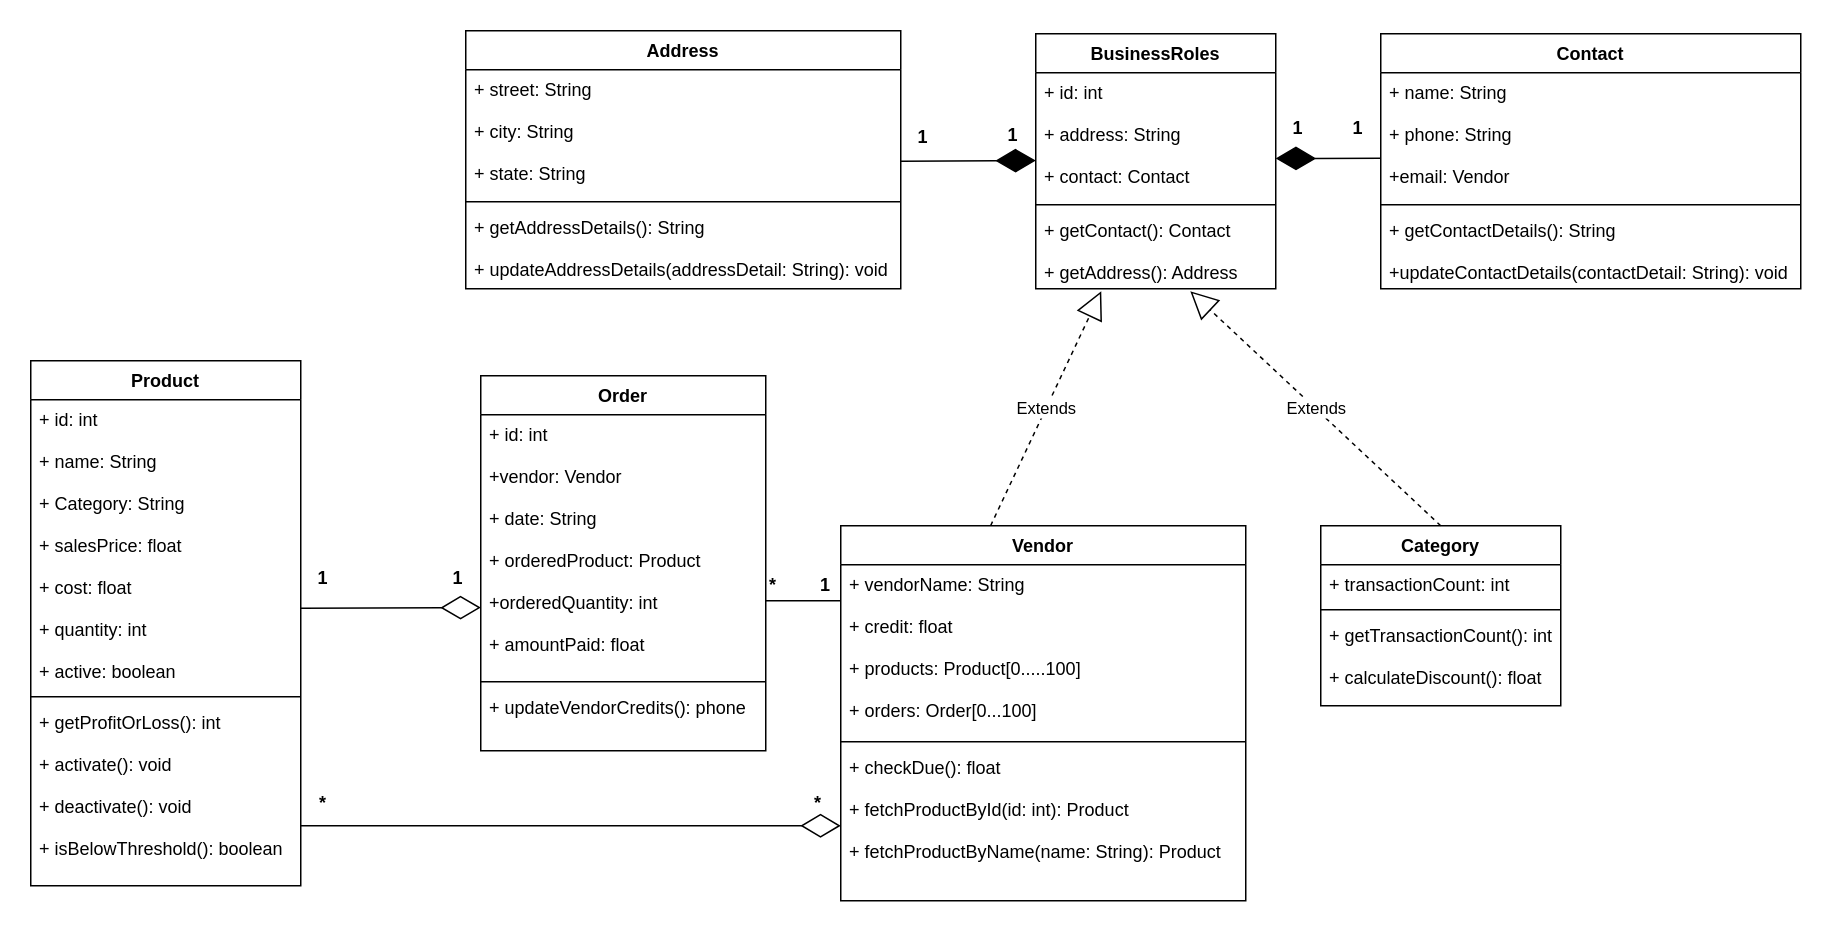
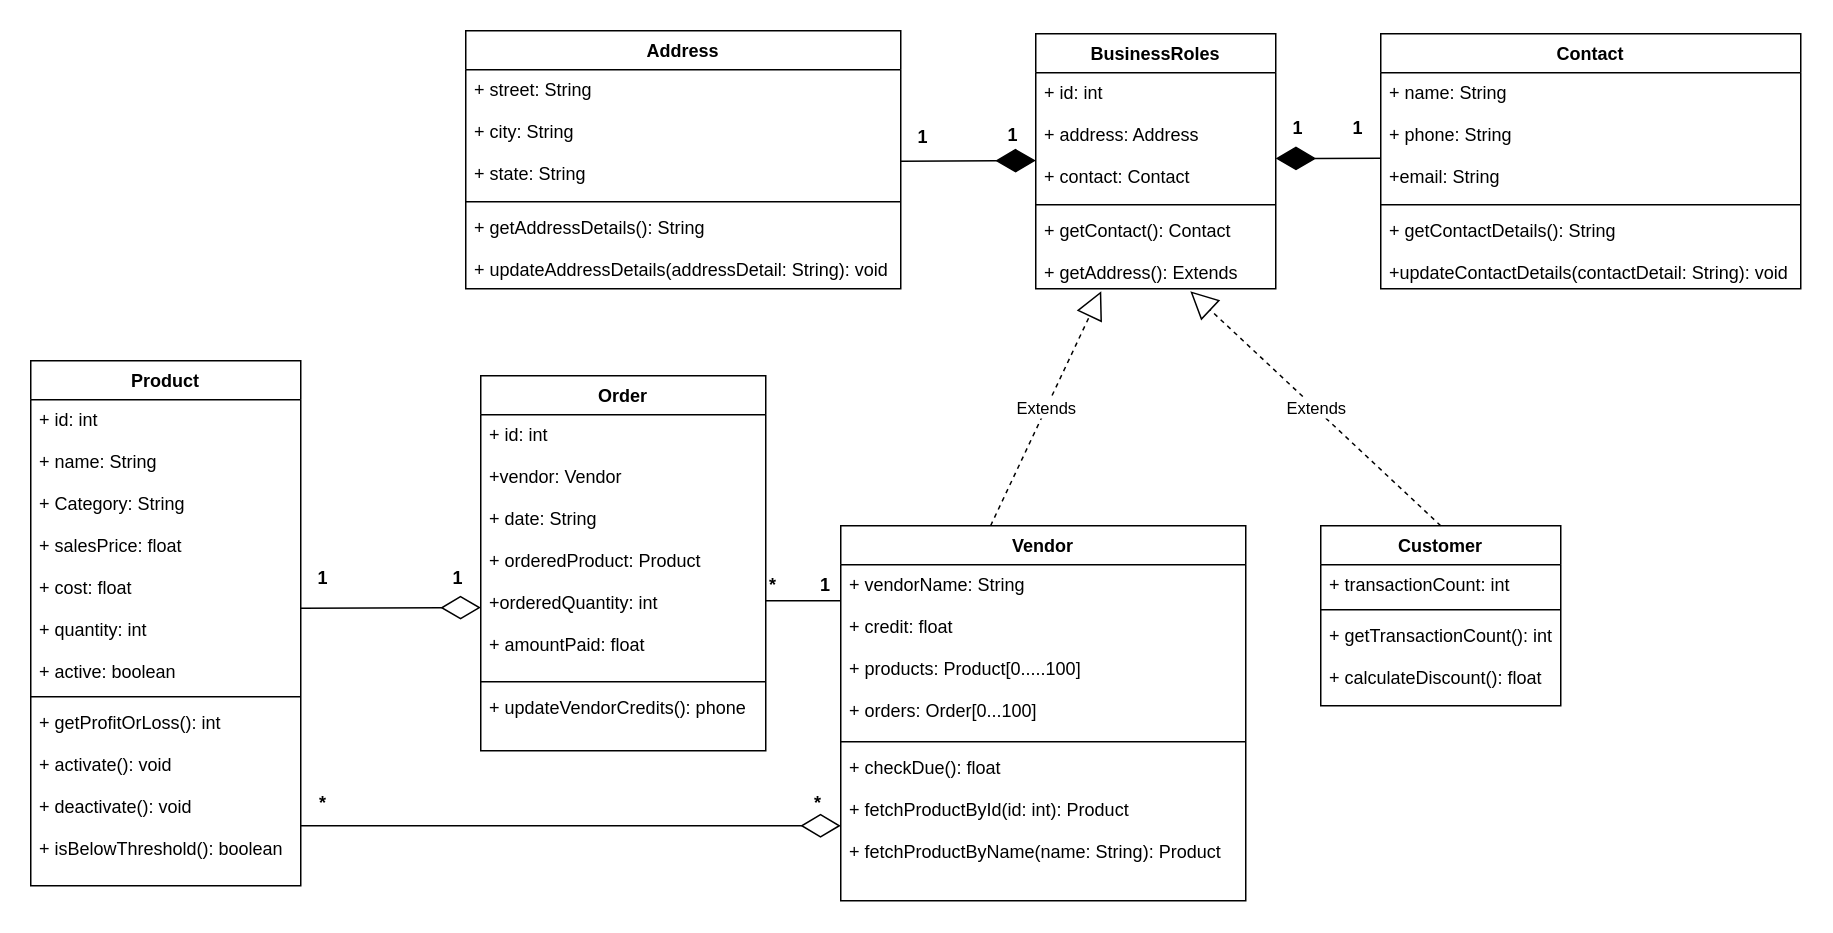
  <mxCell id="0" />
  <mxCell id="1" parent="0" />
  <mxCell id="2" value="Product" style="swimlane;fontStyle=1;align=center;verticalAlign=top;childLayout=stackLayout;horizontal=1;startSize=26;horizontalStack=0;resizeParent=1;resizeParentMax=0;resizeLast=0;collapsible=1;marginBottom=0;hachureGap=4;pointerEvents=0;" vertex="1" parent="1"><mxGeometry x="20" y="240" width="180" height="350" as="geometry" /></mxCell>
  <mxCell id="3" value="+ id: int&#10;&#10;+ name: String&#10;&#10;+ Category: String&#10;&#10;+ salesPrice: float&#10;&#10;+ cost: float&#10;&#10;+ quantity: int&#10;&#10;+ active: boolean" style="text;strokeColor=none;fillColor=none;align=left;verticalAlign=top;spacingLeft=4;spacingRight=4;overflow=hidden;rotatable=0;points=[[0,0.5],[1,0.5]];portConstraint=eastwest;" vertex="1" parent="2"><mxGeometry y="26" width="180" height="194" as="geometry" /></mxCell>
  <mxCell id="4" value="" style="line;strokeWidth=1;fillColor=none;align=left;verticalAlign=middle;spacingTop=-1;spacingLeft=3;spacingRight=3;rotatable=0;labelPosition=right;points=[];portConstraint=eastwest;" vertex="1" parent="2"><mxGeometry y="220" width="180" height="8" as="geometry" /></mxCell>
  <mxCell id="5" value="+ getProfitOrLoss(): int&#10;&#10;+ activate(): void&#10;&#10;+ deactivate(): void&#10;&#10;+ isBelowThreshold(): boolean" style="text;strokeColor=none;fillColor=none;align=left;verticalAlign=top;spacingLeft=4;spacingRight=4;overflow=hidden;rotatable=0;points=[[0,0.5],[1,0.5]];portConstraint=eastwest;" vertex="1" parent="2"><mxGeometry y="228" width="180" height="122" as="geometry" /></mxCell>
  <mxCell id="6" value="Address" style="swimlane;fontStyle=1;align=center;verticalAlign=top;childLayout=stackLayout;horizontal=1;startSize=26;horizontalStack=0;resizeParent=1;resizeParentMax=0;resizeLast=0;collapsible=1;marginBottom=0;hachureGap=4;pointerEvents=0;" vertex="1" parent="1"><mxGeometry x="310" y="20" width="290" height="172" as="geometry" /></mxCell>
  <mxCell id="7" value="+ street: String&#10;&#10;+ city: String&#10;&#10;+ state: String" style="text;strokeColor=none;fillColor=none;align=left;verticalAlign=top;spacingLeft=4;spacingRight=4;overflow=hidden;rotatable=0;points=[[0,0.5],[1,0.5]];portConstraint=eastwest;" vertex="1" parent="6"><mxGeometry y="26" width="290" height="84" as="geometry" /></mxCell>
  <mxCell id="8" value="" style="line;strokeWidth=1;fillColor=none;align=left;verticalAlign=middle;spacingTop=-1;spacingLeft=3;spacingRight=3;rotatable=0;labelPosition=right;points=[];portConstraint=eastwest;" vertex="1" parent="6"><mxGeometry y="110" width="290" height="8" as="geometry" /></mxCell>
  <mxCell id="9" value="+ getAddressDetails(): String&#10;&#10;+ updateAddressDetails(addressDetail: String): void" style="text;strokeColor=none;fillColor=none;align=left;verticalAlign=top;spacingLeft=4;spacingRight=4;overflow=hidden;rotatable=0;points=[[0,0.5],[1,0.5]];portConstraint=eastwest;" vertex="1" parent="6"><mxGeometry y="118" width="290" height="54" as="geometry" /></mxCell>
  <mxCell id="10" value="BusinessRoles" style="swimlane;fontStyle=1;align=center;verticalAlign=top;childLayout=stackLayout;horizontal=1;startSize=26;horizontalStack=0;resizeParent=1;resizeParentMax=0;resizeLast=0;collapsible=1;marginBottom=0;hachureGap=4;pointerEvents=0;" vertex="1" parent="1"><mxGeometry x="690" y="22" width="160" height="170" as="geometry" /></mxCell>
- <mxCell id="11" value="+ id: int&#10;&#10;+ address: String&#10;&#10;+ contact: Contact" style="text;strokeColor=none;fillColor=none;align=left;verticalAlign=top;spacingLeft=4;spacingRight=4;overflow=hidden;rotatable=0;points=[[0,0.5],[1,0.5]];portConstraint=eastwest;" vertex="1" parent="10"><mxGeometry y="26" width="160" height="84" as="geometry" /></mxCell>
+ <mxCell id="11" value="+ id: int&#10;&#10;+ address: Address&#10;&#10;+ contact: Contact" style="text;strokeColor=none;fillColor=none;align=left;verticalAlign=top;spacingLeft=4;spacingRight=4;overflow=hidden;rotatable=0;points=[[0,0.5],[1,0.5]];portConstraint=eastwest;" vertex="1" parent="10"><mxGeometry y="26" width="160" height="84" as="geometry" /></mxCell>
  <mxCell id="12" value="" style="line;strokeWidth=1;fillColor=none;align=left;verticalAlign=middle;spacingTop=-1;spacingLeft=3;spacingRight=3;rotatable=0;labelPosition=right;points=[];portConstraint=eastwest;" vertex="1" parent="10"><mxGeometry y="110" width="160" height="8" as="geometry" /></mxCell>
- <mxCell id="13" value="+ getContact(): Contact&#10;&#10;+ getAddress(): Address" style="text;strokeColor=none;fillColor=none;align=left;verticalAlign=top;spacingLeft=4;spacingRight=4;overflow=hidden;rotatable=0;points=[[0,0.5],[1,0.5]];portConstraint=eastwest;" vertex="1" parent="10"><mxGeometry y="118" width="160" height="52" as="geometry" /></mxCell>
+ <mxCell id="13" value="+ getContact(): Contact&#10;&#10;+ getAddress(): Extends" style="text;strokeColor=none;fillColor=none;align=left;verticalAlign=top;spacingLeft=4;spacingRight=4;overflow=hidden;rotatable=0;points=[[0,0.5],[1,0.5]];portConstraint=eastwest;" vertex="1" parent="10"><mxGeometry y="118" width="160" height="52" as="geometry" /></mxCell>
  <mxCell id="14" value="Contact" style="swimlane;fontStyle=1;align=center;verticalAlign=top;childLayout=stackLayout;horizontal=1;startSize=26;horizontalStack=0;resizeParent=1;resizeParentMax=0;resizeLast=0;collapsible=1;marginBottom=0;hachureGap=4;pointerEvents=0;" vertex="1" parent="1"><mxGeometry x="920" y="22" width="280" height="170" as="geometry" /></mxCell>
- <mxCell id="15" value="+ name: String&#10;&#10;+ phone: String&#10;&#10;+email: Vendor" style="text;strokeColor=none;fillColor=none;align=left;verticalAlign=top;spacingLeft=4;spacingRight=4;overflow=hidden;rotatable=0;points=[[0,0.5],[1,0.5]];portConstraint=eastwest;" vertex="1" parent="14"><mxGeometry y="26" width="280" height="84" as="geometry" /></mxCell>
+ <mxCell id="15" value="+ name: String&#10;&#10;+ phone: String&#10;&#10;+email: String" style="text;strokeColor=none;fillColor=none;align=left;verticalAlign=top;spacingLeft=4;spacingRight=4;overflow=hidden;rotatable=0;points=[[0,0.5],[1,0.5]];portConstraint=eastwest;" vertex="1" parent="14"><mxGeometry y="26" width="280" height="84" as="geometry" /></mxCell>
  <mxCell id="16" value="" style="line;strokeWidth=1;fillColor=none;align=left;verticalAlign=middle;spacingTop=-1;spacingLeft=3;spacingRight=3;rotatable=0;labelPosition=right;points=[];portConstraint=eastwest;" vertex="1" parent="14"><mxGeometry y="110" width="280" height="8" as="geometry" /></mxCell>
  <mxCell id="17" value="+ getContactDetails(): String&#10;&#10;+updateContactDetails(contactDetail: String): void" style="text;strokeColor=none;fillColor=none;align=left;verticalAlign=top;spacingLeft=4;spacingRight=4;overflow=hidden;rotatable=0;points=[[0,0.5],[1,0.5]];portConstraint=eastwest;" vertex="1" parent="14"><mxGeometry y="118" width="280" height="52" as="geometry" /></mxCell>
  <mxCell id="18" value="Order" style="swimlane;fontStyle=1;align=center;verticalAlign=top;childLayout=stackLayout;horizontal=1;startSize=26;horizontalStack=0;resizeParent=1;resizeParentMax=0;resizeLast=0;collapsible=1;marginBottom=0;hachureGap=4;pointerEvents=0;" vertex="1" parent="1"><mxGeometry x="320" y="250" width="190" height="250" as="geometry" /></mxCell>
  <mxCell id="19" value="+ id: int&#10;&#10;+vendor: Vendor&#10;&#10;+ date: String&#10;&#10;+ orderedProduct: Product&#10;&#10;+orderedQuantity: int&#10;&#10;+ amountPaid: float" style="text;strokeColor=none;fillColor=none;align=left;verticalAlign=top;spacingLeft=4;spacingRight=4;overflow=hidden;rotatable=0;points=[[0,0.5],[1,0.5]];portConstraint=eastwest;" vertex="1" parent="18"><mxGeometry y="26" width="190" height="174" as="geometry" /></mxCell>
  <mxCell id="20" value="" style="line;strokeWidth=1;fillColor=none;align=left;verticalAlign=middle;spacingTop=-1;spacingLeft=3;spacingRight=3;rotatable=0;labelPosition=right;points=[];portConstraint=eastwest;" vertex="1" parent="18"><mxGeometry y="200" width="190" height="8" as="geometry" /></mxCell>
  <mxCell id="21" value="+ updateVendorCredits(): phone" style="text;strokeColor=none;fillColor=none;align=left;verticalAlign=top;spacingLeft=4;spacingRight=4;overflow=hidden;rotatable=0;points=[[0,0.5],[1,0.5]];portConstraint=eastwest;" vertex="1" parent="18"><mxGeometry y="208" width="190" height="42" as="geometry" /></mxCell>
  <mxCell id="22" value="Vendor" style="swimlane;fontStyle=1;align=center;verticalAlign=top;childLayout=stackLayout;horizontal=1;startSize=26;horizontalStack=0;resizeParent=1;resizeParentMax=0;resizeLast=0;collapsible=1;marginBottom=0;hachureGap=4;pointerEvents=0;" vertex="1" parent="1"><mxGeometry x="560" y="350" width="270" height="250" as="geometry" /></mxCell>
  <mxCell id="23" value="+ vendorName: String&#10;&#10;+ credit: float&#10;&#10;+ products: Product[0.....100]&#10;&#10;+ orders: Order[0...100]" style="text;strokeColor=none;fillColor=none;align=left;verticalAlign=top;spacingLeft=4;spacingRight=4;overflow=hidden;rotatable=0;points=[[0,0.5],[1,0.5]];portConstraint=eastwest;" vertex="1" parent="22"><mxGeometry y="26" width="270" height="114" as="geometry" /></mxCell>
  <mxCell id="24" value="" style="line;strokeWidth=1;fillColor=none;align=left;verticalAlign=middle;spacingTop=-1;spacingLeft=3;spacingRight=3;rotatable=0;labelPosition=right;points=[];portConstraint=eastwest;" vertex="1" parent="22"><mxGeometry y="140" width="270" height="8" as="geometry" /></mxCell>
  <mxCell id="25" value="+ checkDue(): float&#10;&#10;+ fetchProductById(id: int): Product&#10;&#10;+ fetchProductByName(name: String): Product" style="text;strokeColor=none;fillColor=none;align=left;verticalAlign=top;spacingLeft=4;spacingRight=4;overflow=hidden;rotatable=0;points=[[0,0.5],[1,0.5]];portConstraint=eastwest;" vertex="1" parent="22"><mxGeometry y="148" width="270" height="102" as="geometry" /></mxCell>
- <mxCell id="26" value="Category" style="swimlane;fontStyle=1;align=center;verticalAlign=top;childLayout=stackLayout;horizontal=1;startSize=26;horizontalStack=0;resizeParent=1;resizeParentMax=0;resizeLast=0;collapsible=1;marginBottom=0;hachureGap=4;pointerEvents=0;" vertex="1" parent="1"><mxGeometry x="880" y="350" width="160" height="120" as="geometry" /></mxCell>
+ <mxCell id="26" value="Customer" style="swimlane;fontStyle=1;align=center;verticalAlign=top;childLayout=stackLayout;horizontal=1;startSize=26;horizontalStack=0;resizeParent=1;resizeParentMax=0;resizeLast=0;collapsible=1;marginBottom=0;hachureGap=4;pointerEvents=0;" vertex="1" parent="1"><mxGeometry x="880" y="350" width="160" height="120" as="geometry" /></mxCell>
  <mxCell id="27" value="+ transactionCount: int" style="text;strokeColor=none;fillColor=none;align=left;verticalAlign=top;spacingLeft=4;spacingRight=4;overflow=hidden;rotatable=0;points=[[0,0.5],[1,0.5]];portConstraint=eastwest;" vertex="1" parent="26"><mxGeometry y="26" width="160" height="26" as="geometry" /></mxCell>
  <mxCell id="28" value="" style="line;strokeWidth=1;fillColor=none;align=left;verticalAlign=middle;spacingTop=-1;spacingLeft=3;spacingRight=3;rotatable=0;labelPosition=right;points=[];portConstraint=eastwest;" vertex="1" parent="26"><mxGeometry y="52" width="160" height="8" as="geometry" /></mxCell>
  <mxCell id="29" value="+ getTransactionCount(): int&#10;&#10;+ calculateDiscount(): float" style="text;strokeColor=none;fillColor=none;align=left;verticalAlign=top;spacingLeft=4;spacingRight=4;overflow=hidden;rotatable=0;points=[[0,0.5],[1,0.5]];portConstraint=eastwest;" vertex="1" parent="26"><mxGeometry y="60" width="160" height="60" as="geometry" /></mxCell>
  <mxCell id="30" value="" style="endArrow=diamondThin;endFill=0;endSize=24;html=1;sourcePerimeterSpacing=8;targetPerimeterSpacing=8;" edge="1" parent="1"><mxGeometry width="160" relative="1" as="geometry"><mxPoint x="200" y="405" as="sourcePoint" /><mxPoint x="320" y="404.58" as="targetPoint" /></mxGeometry></mxCell>
  <mxCell id="31" value="" style="endArrow=diamondThin;endFill=0;endSize=24;html=1;sourcePerimeterSpacing=8;targetPerimeterSpacing=8;" edge="1" parent="1"><mxGeometry width="160" relative="1" as="geometry"><mxPoint x="200" y="550" as="sourcePoint" /><mxPoint x="560" y="550" as="targetPoint" /></mxGeometry></mxCell>
  <mxCell id="32" value="Extends" style="endArrow=block;endSize=16;endFill=0;html=1;sourcePerimeterSpacing=8;targetPerimeterSpacing=8;exitX=0.37;exitY=0;exitDx=0;exitDy=0;exitPerimeter=0;entryX=0.273;entryY=1.032;entryDx=0;entryDy=0;entryPerimeter=0;dashed=1;" edge="1" parent="1" source="22" target="13"><mxGeometry width="160" relative="1" as="geometry"><mxPoint x="640" y="300" as="sourcePoint" /><mxPoint x="729" y="200" as="targetPoint" /><Array as="points" /></mxGeometry></mxCell>
  <mxCell id="33" value="Extends" style="endArrow=block;endSize=16;endFill=0;html=1;sourcePerimeterSpacing=8;targetPerimeterSpacing=8;exitX=0.5;exitY=0;exitDx=0;exitDy=0;entryX=0.644;entryY=1.032;entryDx=0;entryDy=0;entryPerimeter=0;dashed=1;" edge="1" parent="1" source="26" target="13"><mxGeometry width="160" relative="1" as="geometry"><mxPoint x="940" y="320" as="sourcePoint" /><mxPoint x="800" y="200" as="targetPoint" /></mxGeometry></mxCell>
  <mxCell id="34" value="" style="endArrow=diamondThin;endFill=1;endSize=24;html=1;sourcePerimeterSpacing=8;targetPerimeterSpacing=8;" edge="1" parent="1"><mxGeometry width="160" relative="1" as="geometry"><mxPoint x="600" y="107" as="sourcePoint" /><mxPoint x="690" y="106.58" as="targetPoint" /></mxGeometry></mxCell>
  <mxCell id="35" value="" style="endArrow=diamondThin;endFill=1;endSize=24;html=1;sourcePerimeterSpacing=8;targetPerimeterSpacing=8;" edge="1" parent="1"><mxGeometry width="160" relative="1" as="geometry"><mxPoint x="920" y="105" as="sourcePoint" /><mxPoint x="850" y="105.17" as="targetPoint" /></mxGeometry></mxCell>
  <mxCell id="36" value="" style="endArrow=none;html=1;startSize=14;endSize=14;sourcePerimeterSpacing=8;targetPerimeterSpacing=8;" edge="1" parent="1"><mxGeometry width="50" height="50" relative="1" as="geometry"><mxPoint x="510" y="400" as="sourcePoint" /><mxPoint x="560" y="400" as="targetPoint" /></mxGeometry></mxCell>
  <mxCell id="37" value="1" style="text;align=center;fontStyle=1;verticalAlign=middle;spacingLeft=3;spacingRight=3;strokeColor=none;rotatable=0;points=[[0,0.5],[1,0.5]];portConstraint=eastwest;hachureGap=4;pointerEvents=0;" vertex="1" parent="1"><mxGeometry x="290" y="370" width="30" height="28" as="geometry" /></mxCell>
  <mxCell id="38" value="1" style="text;align=center;fontStyle=1;verticalAlign=middle;spacingLeft=3;spacingRight=3;strokeColor=none;rotatable=0;points=[[0,0.5],[1,0.5]];portConstraint=eastwest;hachureGap=4;pointerEvents=0;" vertex="1" parent="1"><mxGeometry x="200" y="370" width="30" height="28" as="geometry" /></mxCell>
  <mxCell id="39" value="1" style="text;align=center;fontStyle=1;verticalAlign=middle;spacingLeft=3;spacingRight=3;strokeColor=none;rotatable=0;points=[[0,0.5],[1,0.5]];portConstraint=eastwest;hachureGap=4;pointerEvents=0;" vertex="1" parent="1"><mxGeometry x="890" y="70" width="30" height="28" as="geometry" /></mxCell>
  <mxCell id="40" value="1" style="text;align=center;fontStyle=1;verticalAlign=middle;spacingLeft=3;spacingRight=3;strokeColor=none;rotatable=0;points=[[0,0.5],[1,0.5]];portConstraint=eastwest;hachureGap=4;pointerEvents=0;" vertex="1" parent="1"><mxGeometry x="850" y="70" width="30" height="28" as="geometry" /></mxCell>
  <mxCell id="41" value="1" style="text;align=center;fontStyle=1;verticalAlign=middle;spacingLeft=3;spacingRight=3;strokeColor=none;rotatable=0;points=[[0,0.5],[1,0.5]];portConstraint=eastwest;hachureGap=4;pointerEvents=0;" vertex="1" parent="1"><mxGeometry x="600" y="80" width="30" height="20" as="geometry" /></mxCell>
  <mxCell id="42" value="1" style="text;align=center;fontStyle=1;verticalAlign=middle;spacingLeft=3;spacingRight=3;strokeColor=none;rotatable=0;points=[[0,0.5],[1,0.5]];portConstraint=eastwest;hachureGap=4;pointerEvents=0;" vertex="1" parent="1"><mxGeometry x="660" y="80" width="30" height="18" as="geometry" /></mxCell>
  <mxCell id="43" value="*" style="text;align=center;fontStyle=1;verticalAlign=middle;spacingLeft=3;spacingRight=3;strokeColor=none;rotatable=0;points=[[0,0.5],[1,0.5]];portConstraint=eastwest;hachureGap=4;pointerEvents=0;" vertex="1" parent="1"><mxGeometry x="530" y="520" width="30" height="28" as="geometry" /></mxCell>
  <mxCell id="44" value="*" style="text;align=center;fontStyle=1;verticalAlign=middle;spacingLeft=3;spacingRight=3;strokeColor=none;rotatable=0;points=[[0,0.5],[1,0.5]];portConstraint=eastwest;hachureGap=4;pointerEvents=0;" vertex="1" parent="1"><mxGeometry x="200" y="520" width="30" height="28" as="geometry" /></mxCell>
  <mxCell id="45" value="1" style="text;align=center;fontStyle=1;verticalAlign=middle;spacingLeft=3;spacingRight=3;strokeColor=none;rotatable=0;points=[[0,0.5],[1,0.5]];portConstraint=eastwest;hachureGap=4;pointerEvents=0;" vertex="1" parent="1"><mxGeometry x="540" y="380" width="20" height="18" as="geometry" /></mxCell>
  <mxCell id="46" value="*" style="text;align=center;fontStyle=1;verticalAlign=middle;spacingLeft=3;spacingRight=3;strokeColor=none;rotatable=0;points=[[0,0.5],[1,0.5]];portConstraint=eastwest;hachureGap=4;pointerEvents=0;" vertex="1" parent="1"><mxGeometry x="510" y="380" width="10" height="18" as="geometry" /></mxCell>
